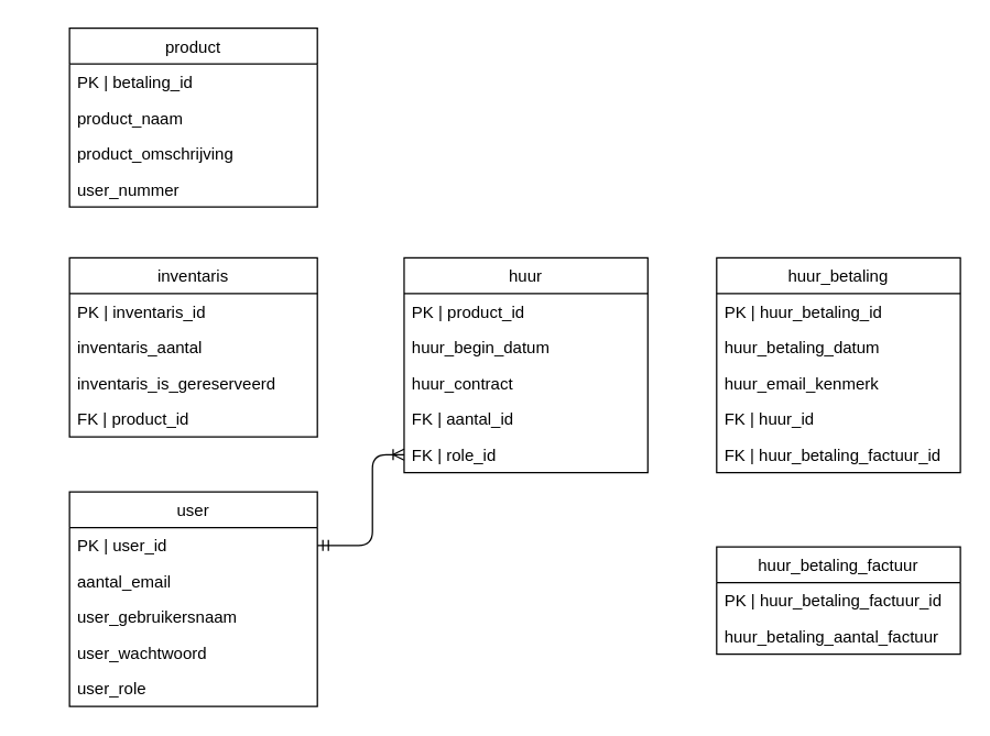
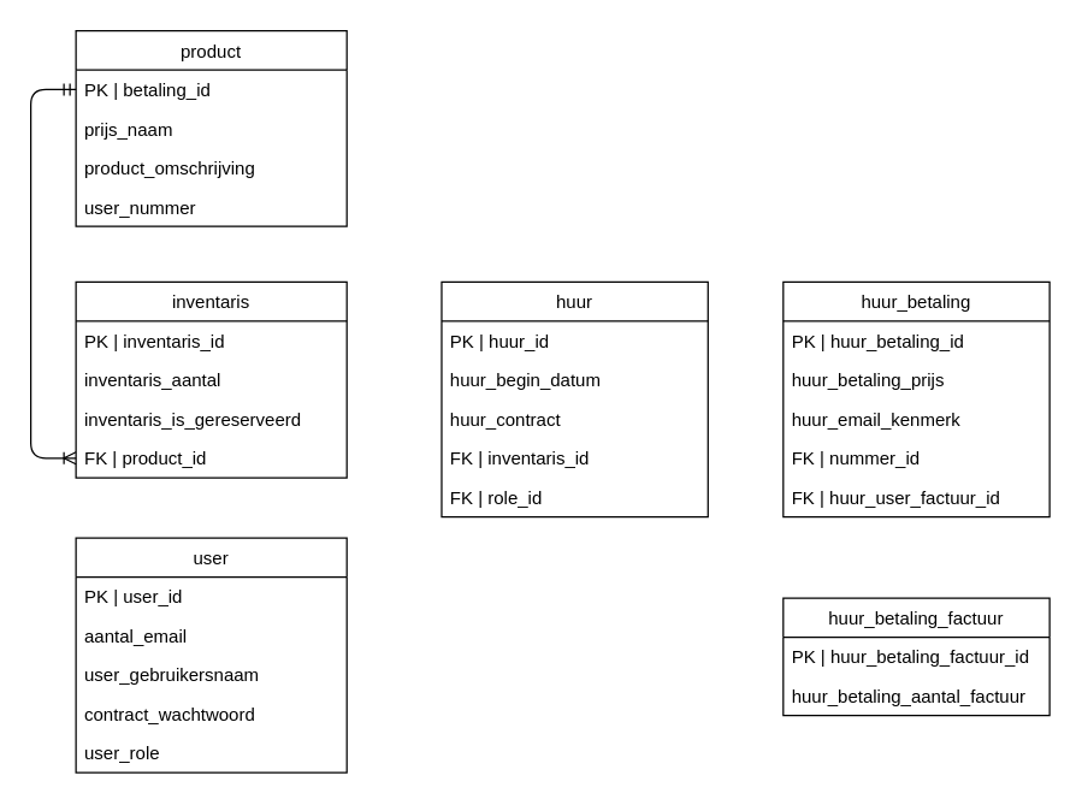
  <mxCell id="0" />
  <mxCell id="1" parent="0" />
  <mxCell id="2" value="product" style="swimlane;fontStyle=0;childLayout=stackLayout;horizontal=1;startSize=26;fillColor=none;horizontalStack=0;resizeParent=1;resizeParentMax=0;resizeLast=0;collapsible=1;marginBottom=0;" vertex="1" parent="1"><mxGeometry x="50" y="20" width="180" height="130" as="geometry" /></mxCell>
  <mxCell id="3" value="PK | betaling_id" style="text;strokeColor=none;fillColor=none;align=left;verticalAlign=top;spacingLeft=4;spacingRight=4;overflow=hidden;rotatable=0;points=[[0,0.5],[1,0.5]];portConstraint=eastwest;" vertex="1" parent="2"><mxGeometry y="26" width="180" height="26" as="geometry" /></mxCell>
- <mxCell id="4" value="product_naam" style="text;strokeColor=none;fillColor=none;align=left;verticalAlign=top;spacingLeft=4;spacingRight=4;overflow=hidden;rotatable=0;points=[[0,0.5],[1,0.5]];portConstraint=eastwest;" vertex="1" parent="2"><mxGeometry y="52" width="180" height="26" as="geometry" /></mxCell>
+ <mxCell id="4" value="prijs_naam" style="text;strokeColor=none;fillColor=none;align=left;verticalAlign=top;spacingLeft=4;spacingRight=4;overflow=hidden;rotatable=0;points=[[0,0.5],[1,0.5]];portConstraint=eastwest;" vertex="1" parent="2"><mxGeometry y="52" width="180" height="26" as="geometry" /></mxCell>
  <mxCell id="5" value="product_omschrijving" style="text;strokeColor=none;fillColor=none;align=left;verticalAlign=top;spacingLeft=4;spacingRight=4;overflow=hidden;rotatable=0;points=[[0,0.5],[1,0.5]];portConstraint=eastwest;" vertex="1" parent="2"><mxGeometry y="78" width="180" height="26" as="geometry" /></mxCell>
  <mxCell id="6" value="user_nummer" style="text;strokeColor=none;fillColor=none;align=left;verticalAlign=top;spacingLeft=4;spacingRight=4;overflow=hidden;rotatable=0;points=[[0,0.5],[1,0.5]];portConstraint=eastwest;" vertex="1" parent="2"><mxGeometry y="104" width="180" height="26" as="geometry" /></mxCell>
  <mxCell id="7" value="inventaris" style="swimlane;fontStyle=0;childLayout=stackLayout;horizontal=1;startSize=26;fillColor=none;horizontalStack=0;resizeParent=1;resizeParentMax=0;resizeLast=0;collapsible=1;marginBottom=0;" vertex="1" parent="1"><mxGeometry x="50" y="187" width="180" height="130" as="geometry" /></mxCell>
  <mxCell id="8" value="PK | inventaris_id" style="text;strokeColor=none;fillColor=none;align=left;verticalAlign=top;spacingLeft=4;spacingRight=4;overflow=hidden;rotatable=0;points=[[0,0.5],[1,0.5]];portConstraint=eastwest;" vertex="1" parent="7"><mxGeometry y="26" width="180" height="26" as="geometry" /></mxCell>
  <mxCell id="9" value="inventaris_aantal" style="text;strokeColor=none;fillColor=none;align=left;verticalAlign=top;spacingLeft=4;spacingRight=4;overflow=hidden;rotatable=0;points=[[0,0.5],[1,0.5]];portConstraint=eastwest;" vertex="1" parent="7"><mxGeometry y="52" width="180" height="26" as="geometry" /></mxCell>
  <mxCell id="10" value="inventaris_is_gereserveerd" style="text;strokeColor=none;fillColor=none;align=left;verticalAlign=top;spacingLeft=4;spacingRight=4;overflow=hidden;rotatable=0;points=[[0,0.5],[1,0.5]];portConstraint=eastwest;" vertex="1" parent="7"><mxGeometry y="78" width="180" height="26" as="geometry" /></mxCell>
  <mxCell id="11" value="FK | product_id" style="text;strokeColor=none;fillColor=none;align=left;verticalAlign=top;spacingLeft=4;spacingRight=4;overflow=hidden;rotatable=0;points=[[0,0.5],[1,0.5]];portConstraint=eastwest;" vertex="1" parent="7"><mxGeometry y="104" width="180" height="26" as="geometry" /></mxCell>
  <mxCell id="12" value="huur" style="swimlane;fontStyle=0;childLayout=stackLayout;horizontal=1;startSize=26;fillColor=none;horizontalStack=0;resizeParent=1;resizeParentMax=0;resizeLast=0;collapsible=1;marginBottom=0;" vertex="1" parent="1"><mxGeometry x="293" y="187" width="177" height="156" as="geometry" /></mxCell>
- <mxCell id="13" value="PK | product_id" style="text;strokeColor=none;fillColor=none;align=left;verticalAlign=top;spacingLeft=4;spacingRight=4;overflow=hidden;rotatable=0;points=[[0,0.5],[1,0.5]];portConstraint=eastwest;" vertex="1" parent="12"><mxGeometry y="26" width="177" height="26" as="geometry" /></mxCell>
+ <mxCell id="13" value="PK | huur_id" style="text;strokeColor=none;fillColor=none;align=left;verticalAlign=top;spacingLeft=4;spacingRight=4;overflow=hidden;rotatable=0;points=[[0,0.5],[1,0.5]];portConstraint=eastwest;" vertex="1" parent="12"><mxGeometry y="26" width="177" height="26" as="geometry" /></mxCell>
  <mxCell id="14" value="huur_begin_datum" style="text;strokeColor=none;fillColor=none;align=left;verticalAlign=top;spacingLeft=4;spacingRight=4;overflow=hidden;rotatable=0;points=[[0,0.5],[1,0.5]];portConstraint=eastwest;" vertex="1" parent="12"><mxGeometry y="52" width="177" height="26" as="geometry" /></mxCell>
  <mxCell id="15" value="huur_contract" style="text;strokeColor=none;fillColor=none;align=left;verticalAlign=top;spacingLeft=4;spacingRight=4;overflow=hidden;rotatable=0;points=[[0,0.5],[1,0.5]];portConstraint=eastwest;" vertex="1" parent="12"><mxGeometry y="78" width="177" height="26" as="geometry" /></mxCell>
- <mxCell id="16" value="FK | aantal_id" style="text;strokeColor=none;fillColor=none;align=left;verticalAlign=top;spacingLeft=4;spacingRight=4;overflow=hidden;rotatable=0;points=[[0,0.5],[1,0.5]];portConstraint=eastwest;" vertex="1" parent="12"><mxGeometry y="104" width="177" height="26" as="geometry" /></mxCell>
+ <mxCell id="16" value="FK | inventaris_id" style="text;strokeColor=none;fillColor=none;align=left;verticalAlign=top;spacingLeft=4;spacingRight=4;overflow=hidden;rotatable=0;points=[[0,0.5],[1,0.5]];portConstraint=eastwest;" vertex="1" parent="12"><mxGeometry y="104" width="177" height="26" as="geometry" /></mxCell>
  <mxCell id="17" value="FK | role_id" style="text;strokeColor=none;fillColor=none;align=left;verticalAlign=top;spacingLeft=4;spacingRight=4;overflow=hidden;rotatable=0;points=[[0,0.5],[1,0.5]];portConstraint=eastwest;" vertex="1" parent="12"><mxGeometry y="130" width="177" height="26" as="geometry" /></mxCell>
  <mxCell id="18" value="user" style="swimlane;fontStyle=0;childLayout=stackLayout;horizontal=1;startSize=26;fillColor=none;horizontalStack=0;resizeParent=1;resizeParentMax=0;resizeLast=0;collapsible=1;marginBottom=0;" vertex="1" parent="1"><mxGeometry x="50" y="357" width="180" height="156" as="geometry" /></mxCell>
  <mxCell id="19" value="PK | user_id" style="text;strokeColor=none;fillColor=none;align=left;verticalAlign=top;spacingLeft=4;spacingRight=4;overflow=hidden;rotatable=0;points=[[0,0.5],[1,0.5]];portConstraint=eastwest;" vertex="1" parent="18"><mxGeometry y="26" width="180" height="26" as="geometry" /></mxCell>
  <mxCell id="20" value="aantal_email" style="text;strokeColor=none;fillColor=none;align=left;verticalAlign=top;spacingLeft=4;spacingRight=4;overflow=hidden;rotatable=0;points=[[0,0.5],[1,0.5]];portConstraint=eastwest;" vertex="1" parent="18"><mxGeometry y="52" width="180" height="26" as="geometry" /></mxCell>
  <mxCell id="21" value="user_gebruikersnaam" style="text;strokeColor=none;fillColor=none;align=left;verticalAlign=top;spacingLeft=4;spacingRight=4;overflow=hidden;rotatable=0;points=[[0,0.5],[1,0.5]];portConstraint=eastwest;" vertex="1" parent="18"><mxGeometry y="78" width="180" height="26" as="geometry" /></mxCell>
- <mxCell id="22" value="user_wachtwoord" style="text;strokeColor=none;fillColor=none;align=left;verticalAlign=top;spacingLeft=4;spacingRight=4;overflow=hidden;rotatable=0;points=[[0,0.5],[1,0.5]];portConstraint=eastwest;" vertex="1" parent="18"><mxGeometry y="104" width="180" height="26" as="geometry" /></mxCell>
+ <mxCell id="22" value="contract_wachtwoord" style="text;strokeColor=none;fillColor=none;align=left;verticalAlign=top;spacingLeft=4;spacingRight=4;overflow=hidden;rotatable=0;points=[[0,0.5],[1,0.5]];portConstraint=eastwest;" vertex="1" parent="18"><mxGeometry y="104" width="180" height="26" as="geometry" /></mxCell>
  <mxCell id="23" value="user_role" style="text;strokeColor=none;fillColor=none;align=left;verticalAlign=top;spacingLeft=4;spacingRight=4;overflow=hidden;rotatable=0;points=[[0,0.5],[1,0.5]];portConstraint=eastwest;" vertex="1" parent="18"><mxGeometry y="130" width="180" height="26" as="geometry" /></mxCell>
  <mxCell id="24" value="huur_betaling" style="swimlane;fontStyle=0;childLayout=stackLayout;horizontal=1;startSize=26;fillColor=none;horizontalStack=0;resizeParent=1;resizeParentMax=0;resizeLast=0;collapsible=1;marginBottom=0;" vertex="1" parent="1"><mxGeometry x="520" y="187" width="177" height="156" as="geometry" /></mxCell>
  <mxCell id="25" value="PK | huur_betaling_id" style="text;strokeColor=none;fillColor=none;align=left;verticalAlign=top;spacingLeft=4;spacingRight=4;overflow=hidden;rotatable=0;points=[[0,0.5],[1,0.5]];portConstraint=eastwest;" vertex="1" parent="24"><mxGeometry y="26" width="177" height="26" as="geometry" /></mxCell>
- <mxCell id="26" value="huur_betaling_datum" style="text;strokeColor=none;fillColor=none;align=left;verticalAlign=top;spacingLeft=4;spacingRight=4;overflow=hidden;rotatable=0;points=[[0,0.5],[1,0.5]];portConstraint=eastwest;" vertex="1" parent="24"><mxGeometry y="52" width="177" height="26" as="geometry" /></mxCell>
+ <mxCell id="26" value="huur_betaling_prijs" style="text;strokeColor=none;fillColor=none;align=left;verticalAlign=top;spacingLeft=4;spacingRight=4;overflow=hidden;rotatable=0;points=[[0,0.5],[1,0.5]];portConstraint=eastwest;" vertex="1" parent="24"><mxGeometry y="52" width="177" height="26" as="geometry" /></mxCell>
  <mxCell id="27" value="huur_email_kenmerk" style="text;strokeColor=none;fillColor=none;align=left;verticalAlign=top;spacingLeft=4;spacingRight=4;overflow=hidden;rotatable=0;points=[[0,0.5],[1,0.5]];portConstraint=eastwest;" vertex="1" parent="24"><mxGeometry y="78" width="177" height="26" as="geometry" /></mxCell>
- <mxCell id="28" value="FK | huur_id" style="text;strokeColor=none;fillColor=none;align=left;verticalAlign=top;spacingLeft=4;spacingRight=4;overflow=hidden;rotatable=0;points=[[0,0.5],[1,0.5]];portConstraint=eastwest;" vertex="1" parent="24"><mxGeometry y="104" width="177" height="26" as="geometry" /></mxCell>
- <mxCell id="29" value="FK | huur_betaling_factuur_id" style="text;strokeColor=none;fillColor=none;align=left;verticalAlign=top;spacingLeft=4;spacingRight=4;overflow=hidden;rotatable=0;points=[[0,0.5],[1,0.5]];portConstraint=eastwest;" vertex="1" parent="24"><mxGeometry y="130" width="177" height="26" as="geometry" /></mxCell>
+ <mxCell id="28" value="FK | nummer_id" style="text;strokeColor=none;fillColor=none;align=left;verticalAlign=top;spacingLeft=4;spacingRight=4;overflow=hidden;rotatable=0;points=[[0,0.5],[1,0.5]];portConstraint=eastwest;" vertex="1" parent="24"><mxGeometry y="104" width="177" height="26" as="geometry" /></mxCell>
+ <mxCell id="29" value="FK | huur_user_factuur_id" style="text;strokeColor=none;fillColor=none;align=left;verticalAlign=top;spacingLeft=4;spacingRight=4;overflow=hidden;rotatable=0;points=[[0,0.5],[1,0.5]];portConstraint=eastwest;" vertex="1" parent="24"><mxGeometry y="130" width="177" height="26" as="geometry" /></mxCell>
  <mxCell id="30" value="huur_betaling_factuur" style="swimlane;fontStyle=0;childLayout=stackLayout;horizontal=1;startSize=26;fillColor=none;horizontalStack=0;resizeParent=1;resizeParentMax=0;resizeLast=0;collapsible=1;marginBottom=0;" vertex="1" parent="1"><mxGeometry x="520" y="397" width="177" height="78" as="geometry" /></mxCell>
  <mxCell id="31" value="PK | huur_betaling_factuur_id" style="text;strokeColor=none;fillColor=none;align=left;verticalAlign=top;spacingLeft=4;spacingRight=4;overflow=hidden;rotatable=0;points=[[0,0.5],[1,0.5]];portConstraint=eastwest;" vertex="1" parent="30"><mxGeometry y="26" width="177" height="26" as="geometry" /></mxCell>
  <mxCell id="32" value="huur_betaling_aantal_factuur" style="text;strokeColor=none;fillColor=none;align=left;verticalAlign=top;spacingLeft=4;spacingRight=4;overflow=hidden;rotatable=0;points=[[0,0.5],[1,0.5]];portConstraint=eastwest;" vertex="1" parent="30"><mxGeometry y="52" width="177" height="26" as="geometry" /></mxCell>
- <mxCell id="34" value="" style="fontSize=12;html=1;endArrow=ERoneToMany;startArrow=ERmandOne;edgeStyle=orthogonalEdgeStyle;entryX=0;entryY=0.5;entryDx=0;entryDy=0;exitX=1;exitY=0.5;exitDx=0;exitDy=0;" edge="1" parent="1" source="19" target="17"><mxGeometry width="100" height="100" relative="1" as="geometry"><mxPoint x="330" y="397" as="sourcePoint" /><mxPoint x="393" y="475" as="targetPoint" /><Array as="points"><mxPoint x="270" y="396" /><mxPoint x="270" y="330" /></Array></mxGeometry></mxCell>
+ <mxCell id="33" value="" style="fontSize=12;html=1;endArrow=ERoneToMany;startArrow=ERmandOne;edgeStyle=orthogonalEdgeStyle;exitX=0;exitY=0.5;exitDx=0;exitDy=0;entryX=0;entryY=0.5;entryDx=0;entryDy=0;" edge="1" parent="1" source="3" target="11"><mxGeometry width="100" height="100" relative="1" as="geometry"><mxPoint x="50" y="407" as="sourcePoint" /><mxPoint x="230" y="407" as="targetPoint" /><Array as="points"><mxPoint x="20" y="59" /><mxPoint x="20" y="304" /></Array></mxGeometry></mxCell>
